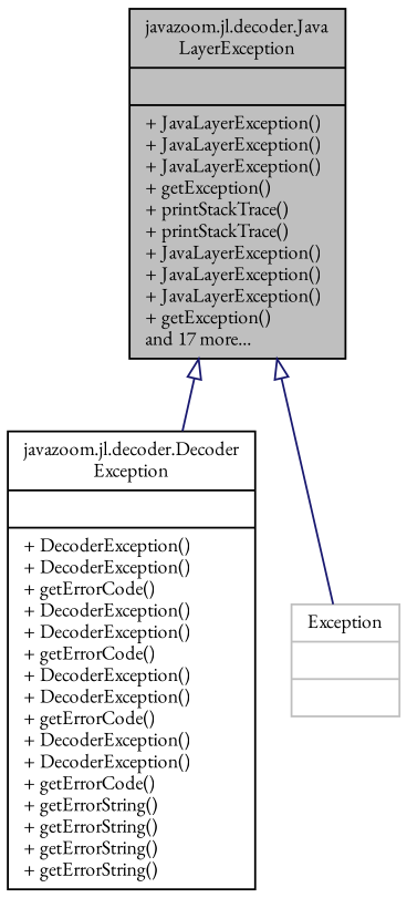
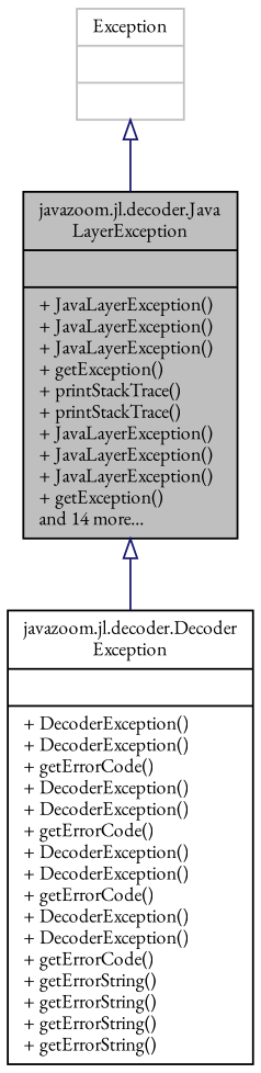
  digraph {
    fontname="EB Garamond"
    node [color=black fillcolor=white fontname="EB Garamond" fontsize=10 shape=record style=filled]
    edge [arrowtail=onormal color=midnightblue dir=back fontname="EB Garamond" fontsize=10 labelfontname=Helvetica labelfontsize=10 style=solid]
-   n1 [fillcolor=grey75 fontcolor=black height=0.2 label="{javazoom.jl.decoder.Java\lLayerException\n||+ JavaLayerException()\l+ JavaLayerException()\l+ JavaLayerException()\l+ getException()\l+ printStackTrace()\l+ printStackTrace()\l+ JavaLayerException()\l+ JavaLayerException()\l+ JavaLayerException()\l+ getException()\land 17 more...\l}" width=0.4]
+   n1 [fillcolor=grey75 fontcolor=black height=0.2 label="{javazoom.jl.decoder.Java\lLayerException\n||+ JavaLayerException()\l+ JavaLayerException()\l+ JavaLayerException()\l+ getException()\l+ printStackTrace()\l+ printStackTrace()\l+ JavaLayerException()\l+ JavaLayerException()\l+ JavaLayerException()\l+ getException()\land 14 more...\l}" width=0.4]
    n2 [height=0.2 label="{javazoom.jl.decoder.Decoder\lException\n||+ DecoderException()\l+ DecoderException()\l+ getErrorCode()\l+ DecoderException()\l+ DecoderException()\l+ getErrorCode()\l+ DecoderException()\l+ DecoderException()\l+ getErrorCode()\l+ DecoderException()\l+ DecoderException()\l+ getErrorCode()\l+ getErrorString()\l+ getErrorString()\l+ getErrorString()\l+ getErrorString()\l}" width=0.4]
    n3 [color=grey75 height=0.2 label="{Exception\n||}" width=0.4]
    n1 -> n2
-   n1 -> n3
+   n3 -> n1
  }
